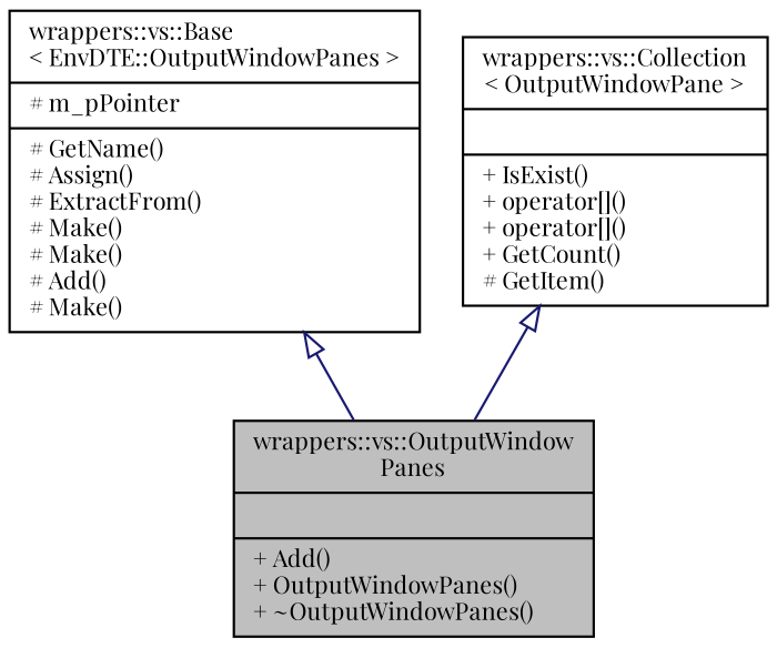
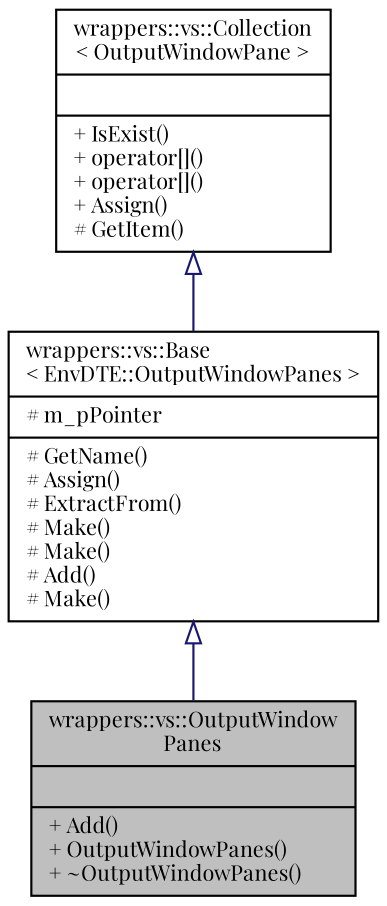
  digraph {
    fontname="Playfair Display"
    node [color=black fillcolor=white fontname="Playfair Display" fontsize=10 shape=record style=filled]
    edge [arrowtail=onormal color=midnightblue dir=back fontname="Playfair Display" fontsize=10 labelfontname=Verdana labelfontsize=10 style=solid]
    n1 [fillcolor=grey75 fontcolor=black height=0.2 label="{wrappers::vs::OutputWindow\lPanes\n||+ Add()\l+ OutputWindowPanes()\l+ ~OutputWindowPanes()\l}" width=0.4]
    n2 [height=0.2 label="{wrappers::vs::Base\l\< EnvDTE::OutputWindowPanes \>\n|# m_pPointer\l|# GetName()\l# Assign()\l# ExtractFrom()\l# Make()\l# Make()\l# Add()\l# Make()\l}" width=0.4]
-   n3 [height=0.2 label="{wrappers::vs::Collection\l\< OutputWindowPane \>\n||+ IsExist()\l+ operator[]()\l+ operator[]()\l+ GetCount()\l# GetItem()\l}" width=0.4]
+   n3 [height=0.2 label="{wrappers::vs::Collection\l\< OutputWindowPane \>\n||+ IsExist()\l+ operator[]()\l+ operator[]()\l+ Assign()\l# GetItem()\l}" width=0.4]
    n2 -> n1
-   n3 -> n1
+   n3 -> n2
  }
